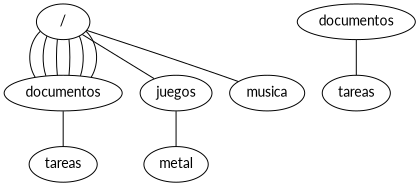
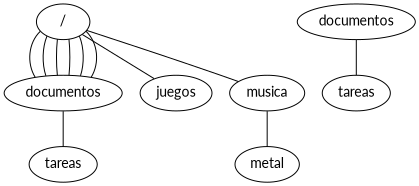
  graph {
    fontname=Lato
    node [fontname=Lato]
    edge [fontname=Lato]
    n1 [label="/"]
    n2 [label=documentos]
    n3 [label=juegos]
    n4 [label=musica]
    n5 [label=tareas]
    n6 [label=metal]
    n7 [label=documentos]
    n8 [label=tareas]
    n1 -- n2
    n1 -- n2
    n1 -- n2
    n1 -- n2
    n1 -- n2
    n1 -- n2
    n1 -- n3
    n1 -- n4
    n2 -- n5
-   n3 -- n6
+   n4 -- n6
    n7 -- n8
  }
